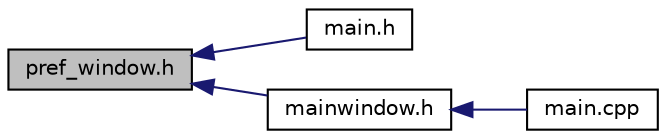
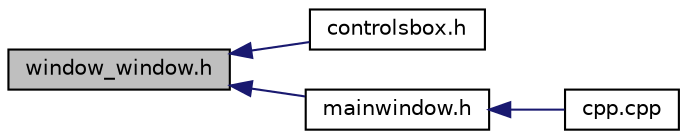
  digraph {
    rankdir=LR
    node [color=black fillcolor=white fontname=Helvetica fontsize=10 shape=record style=filled]
    edge [color=midnightblue dir=back fontname=Helvetica fontsize=10 labelfontname=Helvetica labelfontsize=10 style=solid]
-   n1 [fillcolor=grey75 fontcolor=black height=0.2 label="pref_window.h" width=0.4]
-   n2 [height=0.2 label="main.h" width=0.4]
+   n1 [fillcolor=grey75 fontcolor=black height=0.2 label="window_window.h" width=0.4]
+   n2 [height=0.2 label="controlsbox.h" width=0.4]
    n3 [height=0.2 label="mainwindow.h" width=0.4]
-   n4 [height=0.2 label="main.cpp" width=0.4]
+   n4 [height=0.2 label="cpp.cpp" width=0.4]
    n1 -> n2
    n1 -> n3
    n3 -> n4
  }
